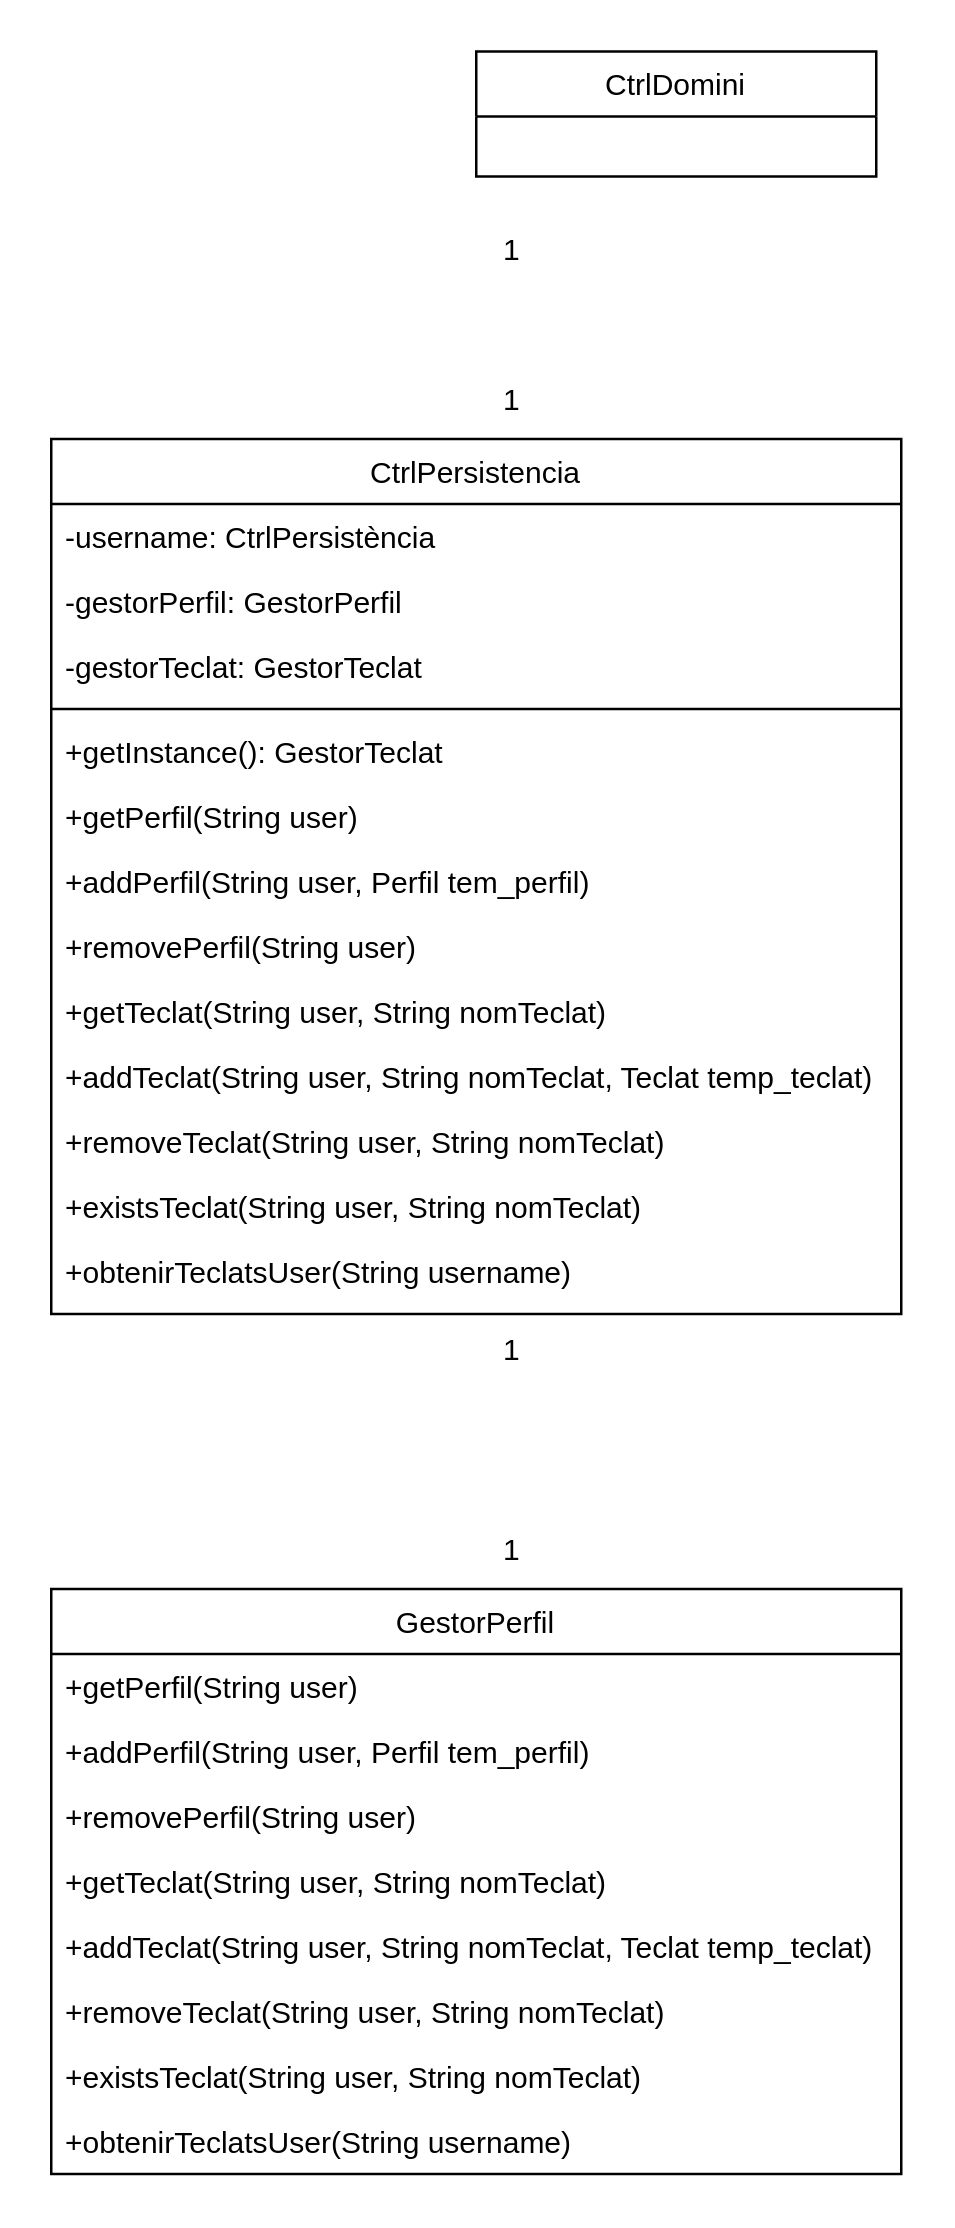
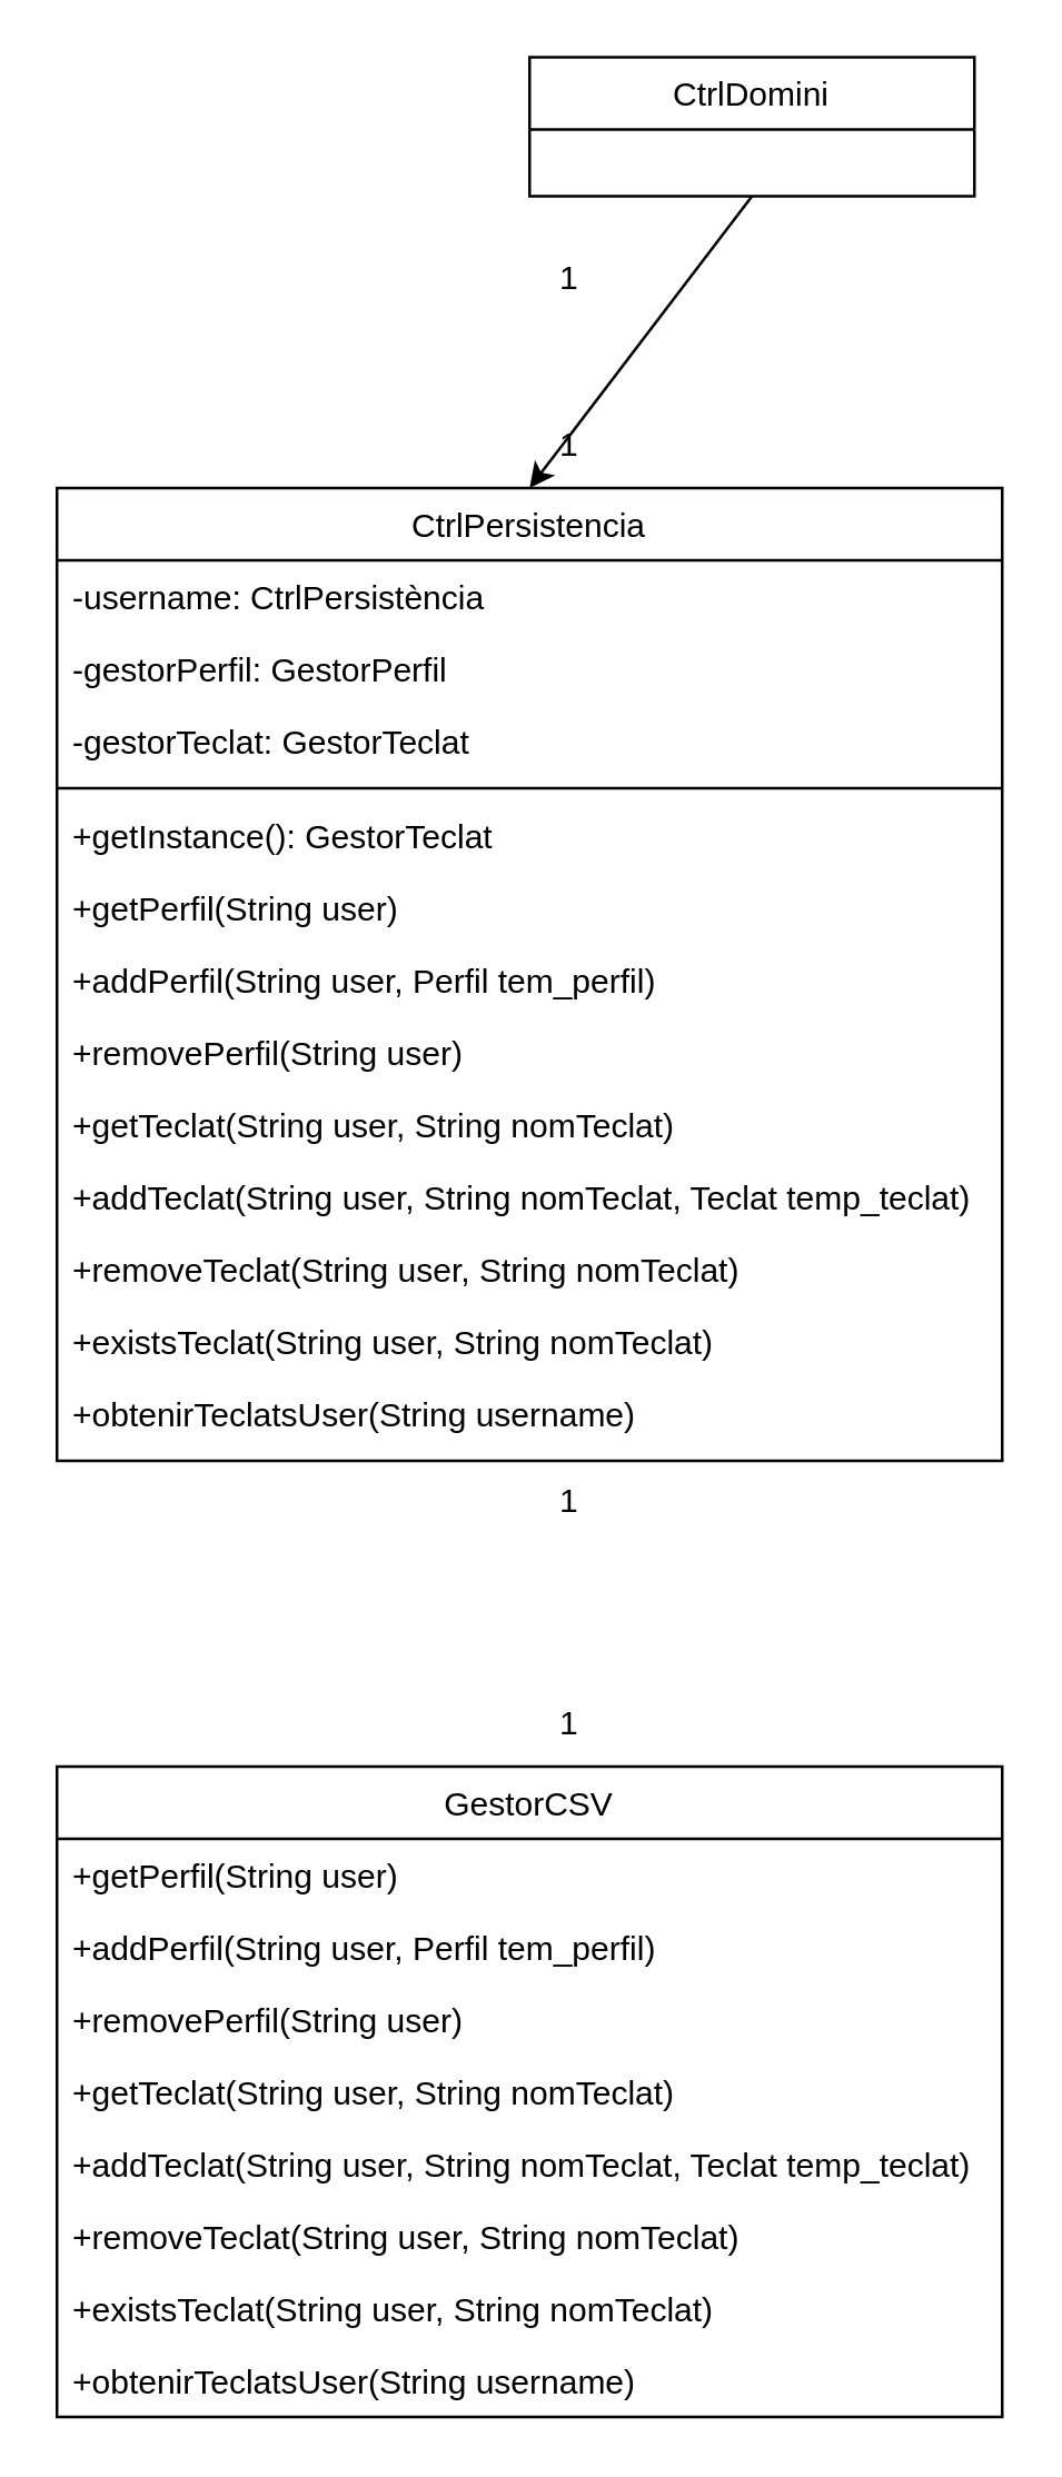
  <mxCell id="0" />
  <mxCell id="1" parent="0" />
  <mxCell id="2" value="CtrlDomini" style="swimlane;fontStyle=0;align=center;verticalAlign=top;childLayout=stackLayout;horizontal=1;startSize=26;horizontalStack=0;resizeParent=1;resizeLast=0;collapsible=1;marginBottom=0;rounded=0;shadow=0;strokeWidth=1;" vertex="1" parent="1"><mxGeometry x="190" y="20" width="160" height="50" as="geometry"><mxRectangle x="230" y="140" width="160" height="26" as="alternateBounds" /></mxGeometry></mxCell>
- <mxCell id="3" value="GestorPerfil" style="swimlane;fontStyle=0;align=center;verticalAlign=top;childLayout=stackLayout;horizontal=1;startSize=26;horizontalStack=0;resizeParent=1;resizeLast=0;collapsible=1;marginBottom=0;rounded=0;shadow=0;strokeWidth=1;" vertex="1" parent="1"><mxGeometry x="20" y="635" width="340" height="234" as="geometry"><mxRectangle x="550" y="140" width="160" height="26" as="alternateBounds" /></mxGeometry></mxCell>
+ <mxCell id="3" value="GestorCSV" style="swimlane;fontStyle=0;align=center;verticalAlign=top;childLayout=stackLayout;horizontal=1;startSize=26;horizontalStack=0;resizeParent=1;resizeLast=0;collapsible=1;marginBottom=0;rounded=0;shadow=0;strokeWidth=1;" vertex="1" parent="1"><mxGeometry x="20" y="635" width="340" height="234" as="geometry"><mxRectangle x="550" y="140" width="160" height="26" as="alternateBounds" /></mxGeometry></mxCell>
  <mxCell id="4" value="+getPerfil(String user)" style="text;align=left;verticalAlign=top;spacingLeft=4;spacingRight=4;overflow=hidden;rotatable=0;points=[[0,0.5],[1,0.5]];portConstraint=eastwest;" vertex="1" parent="3"><mxGeometry y="26" width="340" height="26" as="geometry" /></mxCell>
  <mxCell id="5" value="+addPerfil(String user, Perfil tem_perfil)" style="text;align=left;verticalAlign=top;spacingLeft=4;spacingRight=4;overflow=hidden;rotatable=0;points=[[0,0.5],[1,0.5]];portConstraint=eastwest;" vertex="1" parent="3"><mxGeometry y="52" width="340" height="26" as="geometry" /></mxCell>
  <mxCell id="6" value="+removePerfil(String user)" style="text;align=left;verticalAlign=top;spacingLeft=4;spacingRight=4;overflow=hidden;rotatable=0;points=[[0,0.5],[1,0.5]];portConstraint=eastwest;" vertex="1" parent="3"><mxGeometry y="78" width="340" height="26" as="geometry" /></mxCell>
  <mxCell id="7" value="+getTeclat(String user, String nomTeclat)" style="text;align=left;verticalAlign=top;spacingLeft=4;spacingRight=4;overflow=hidden;rotatable=0;points=[[0,0.5],[1,0.5]];portConstraint=eastwest;" vertex="1" parent="3"><mxGeometry y="104" width="340" height="26" as="geometry" /></mxCell>
  <mxCell id="8" value="+addTeclat(String user, String nomTeclat, Teclat temp_teclat)" style="text;align=left;verticalAlign=top;spacingLeft=4;spacingRight=4;overflow=hidden;rotatable=0;points=[[0,0.5],[1,0.5]];portConstraint=eastwest;" vertex="1" parent="3"><mxGeometry y="130" width="340" height="26" as="geometry" /></mxCell>
  <mxCell id="9" value="+removeTeclat(String user, String nomTeclat)" style="text;align=left;verticalAlign=top;spacingLeft=4;spacingRight=4;overflow=hidden;rotatable=0;points=[[0,0.5],[1,0.5]];portConstraint=eastwest;" vertex="1" parent="3"><mxGeometry y="156" width="340" height="26" as="geometry" /></mxCell>
  <mxCell id="10" value="+existsTeclat(String user, String nomTeclat)" style="text;align=left;verticalAlign=top;spacingLeft=4;spacingRight=4;overflow=hidden;rotatable=0;points=[[0,0.5],[1,0.5]];portConstraint=eastwest;" vertex="1" parent="3"><mxGeometry y="182" width="340" height="26" as="geometry" /></mxCell>
  <mxCell id="11" value="+obtenirTeclatsUser(String username)" style="text;align=left;verticalAlign=top;spacingLeft=4;spacingRight=4;overflow=hidden;rotatable=0;points=[[0,0.5],[1,0.5]];portConstraint=eastwest;" vertex="1" parent="3"><mxGeometry y="208" width="340" height="26" as="geometry" /></mxCell>
  <mxCell id="12" value="CtrlPersistencia" style="swimlane;fontStyle=0;align=center;verticalAlign=top;childLayout=stackLayout;horizontal=1;startSize=26;horizontalStack=0;resizeParent=1;resizeLast=0;collapsible=1;marginBottom=0;rounded=0;shadow=0;strokeWidth=1;" vertex="1" parent="1"><mxGeometry x="20" y="175" width="340" height="350" as="geometry"><mxRectangle x="550" y="140" width="160" height="26" as="alternateBounds" /></mxGeometry></mxCell>
  <mxCell id="13" value="-username: CtrlPersistència" style="text;align=left;verticalAlign=top;spacingLeft=4;spacingRight=4;overflow=hidden;rotatable=0;points=[[0,0.5],[1,0.5]];portConstraint=eastwest;" vertex="1" parent="12"><mxGeometry y="26" width="340" height="26" as="geometry" /></mxCell>
  <mxCell id="14" value="-gestorPerfil: GestorPerfil" style="text;align=left;verticalAlign=top;spacingLeft=4;spacingRight=4;overflow=hidden;rotatable=0;points=[[0,0.5],[1,0.5]];portConstraint=eastwest;rounded=0;shadow=0;html=0;" vertex="1" parent="12"><mxGeometry y="52" width="340" height="26" as="geometry" /></mxCell>
  <mxCell id="15" value="-gestorTeclat: GestorTeclat" style="text;align=left;verticalAlign=top;spacingLeft=4;spacingRight=4;overflow=hidden;rotatable=0;points=[[0,0.5],[1,0.5]];portConstraint=eastwest;rounded=0;shadow=0;html=0;" vertex="1" parent="12"><mxGeometry y="78" width="340" height="26" as="geometry" /></mxCell>
  <mxCell id="16" value="" style="line;html=1;strokeWidth=1;align=left;verticalAlign=middle;spacingTop=-1;spacingLeft=3;spacingRight=3;rotatable=0;labelPosition=right;points=[];portConstraint=eastwest;" vertex="1" parent="12"><mxGeometry y="104" width="340" height="8" as="geometry" /></mxCell>
  <mxCell id="17" value="+getInstance(): GestorTeclat" style="text;align=left;verticalAlign=top;spacingLeft=4;spacingRight=4;overflow=hidden;rotatable=0;points=[[0,0.5],[1,0.5]];portConstraint=eastwest;" vertex="1" parent="12"><mxGeometry y="112" width="340" height="26" as="geometry" /></mxCell>
  <mxCell id="18" value="+getPerfil(String user)" style="text;align=left;verticalAlign=top;spacingLeft=4;spacingRight=4;overflow=hidden;rotatable=0;points=[[0,0.5],[1,0.5]];portConstraint=eastwest;" vertex="1" parent="12"><mxGeometry y="138" width="340" height="26" as="geometry" /></mxCell>
  <mxCell id="19" value="+addPerfil(String user, Perfil tem_perfil)" style="text;align=left;verticalAlign=top;spacingLeft=4;spacingRight=4;overflow=hidden;rotatable=0;points=[[0,0.5],[1,0.5]];portConstraint=eastwest;" vertex="1" parent="12"><mxGeometry y="164" width="340" height="26" as="geometry" /></mxCell>
  <mxCell id="20" value="+removePerfil(String user)" style="text;align=left;verticalAlign=top;spacingLeft=4;spacingRight=4;overflow=hidden;rotatable=0;points=[[0,0.5],[1,0.5]];portConstraint=eastwest;" vertex="1" parent="12"><mxGeometry y="190" width="340" height="26" as="geometry" /></mxCell>
  <mxCell id="21" value="+getTeclat(String user, String nomTeclat)" style="text;align=left;verticalAlign=top;spacingLeft=4;spacingRight=4;overflow=hidden;rotatable=0;points=[[0,0.5],[1,0.5]];portConstraint=eastwest;" vertex="1" parent="12"><mxGeometry y="216" width="340" height="26" as="geometry" /></mxCell>
  <mxCell id="22" value="+addTeclat(String user, String nomTeclat, Teclat temp_teclat)" style="text;align=left;verticalAlign=top;spacingLeft=4;spacingRight=4;overflow=hidden;rotatable=0;points=[[0,0.5],[1,0.5]];portConstraint=eastwest;" vertex="1" parent="12"><mxGeometry y="242" width="340" height="26" as="geometry" /></mxCell>
  <mxCell id="23" value="+removeTeclat(String user, String nomTeclat)" style="text;align=left;verticalAlign=top;spacingLeft=4;spacingRight=4;overflow=hidden;rotatable=0;points=[[0,0.5],[1,0.5]];portConstraint=eastwest;" vertex="1" parent="12"><mxGeometry y="268" width="340" height="26" as="geometry" /></mxCell>
  <mxCell id="24" value="+existsTeclat(String user, String nomTeclat)" style="text;align=left;verticalAlign=top;spacingLeft=4;spacingRight=4;overflow=hidden;rotatable=0;points=[[0,0.5],[1,0.5]];portConstraint=eastwest;" vertex="1" parent="12"><mxGeometry y="294" width="340" height="26" as="geometry" /></mxCell>
  <mxCell id="25" value="+obtenirTeclatsUser(String username)" style="text;align=left;verticalAlign=top;spacingLeft=4;spacingRight=4;overflow=hidden;rotatable=0;points=[[0,0.5],[1,0.5]];portConstraint=eastwest;" vertex="1" parent="12"><mxGeometry y="320" width="340" height="26" as="geometry" /></mxCell>
+ <mxCell id="26" value="" style="endArrow=classic;html=1;rounded=0;exitX=0.5;exitY=1;exitDx=0;exitDy=0;entryX=0.5;entryY=0;entryDx=0;entryDy=0;" edge="1" parent="1" source="2" target="12"><mxGeometry width="50" height="50" relative="1" as="geometry"><mxPoint x="180" y="415" as="sourcePoint" /><mxPoint x="230" y="295" as="targetPoint" /></mxGeometry></mxCell>
  <mxCell id="27" value="1" style="text;html=1;align=center;verticalAlign=middle;resizable=0;points=[];autosize=1;strokeColor=none;fillColor=none;" vertex="1" parent="1"><mxGeometry x="189" y="525" width="30" height="30" as="geometry" /></mxCell>
  <mxCell id="28" value="1" style="text;html=1;align=center;verticalAlign=middle;resizable=0;points=[];autosize=1;strokeColor=none;fillColor=none;" vertex="1" parent="1"><mxGeometry x="189" y="605" width="30" height="30" as="geometry" /></mxCell>
  <mxCell id="29" value="1" style="text;html=1;align=center;verticalAlign=middle;resizable=0;points=[];autosize=1;strokeColor=none;fillColor=none;" vertex="1" parent="1"><mxGeometry x="189" y="145" width="30" height="30" as="geometry" /></mxCell>
  <mxCell id="30" value="1" style="text;html=1;align=center;verticalAlign=middle;resizable=0;points=[];autosize=1;strokeColor=none;fillColor=none;" vertex="1" parent="1"><mxGeometry x="189" y="85" width="30" height="30" as="geometry" /></mxCell>
